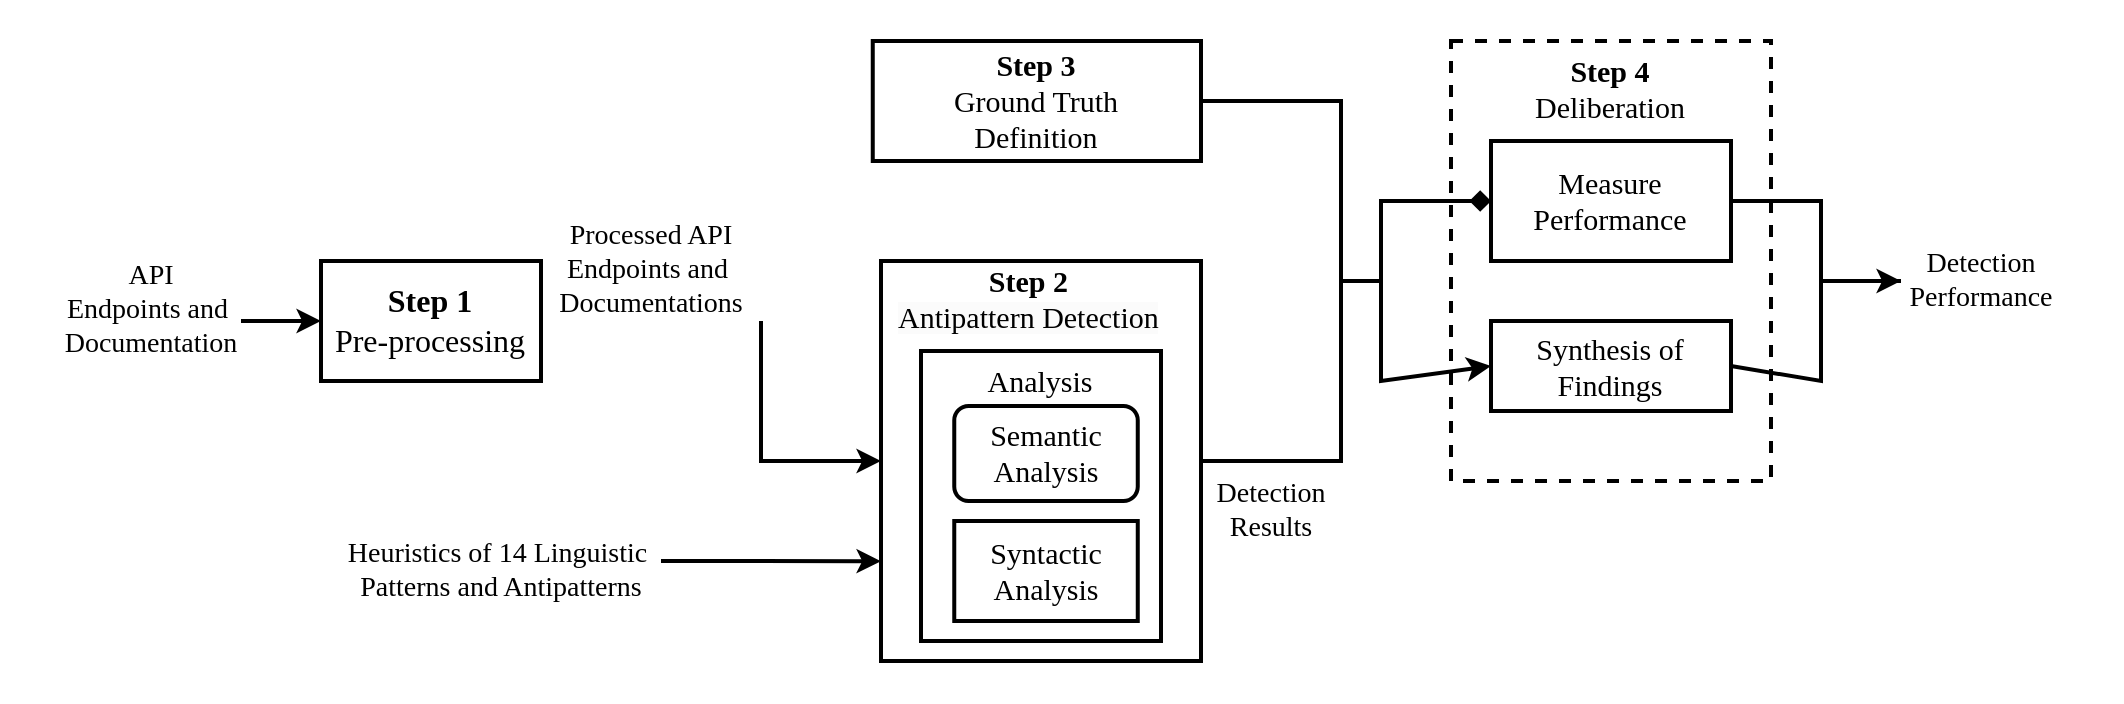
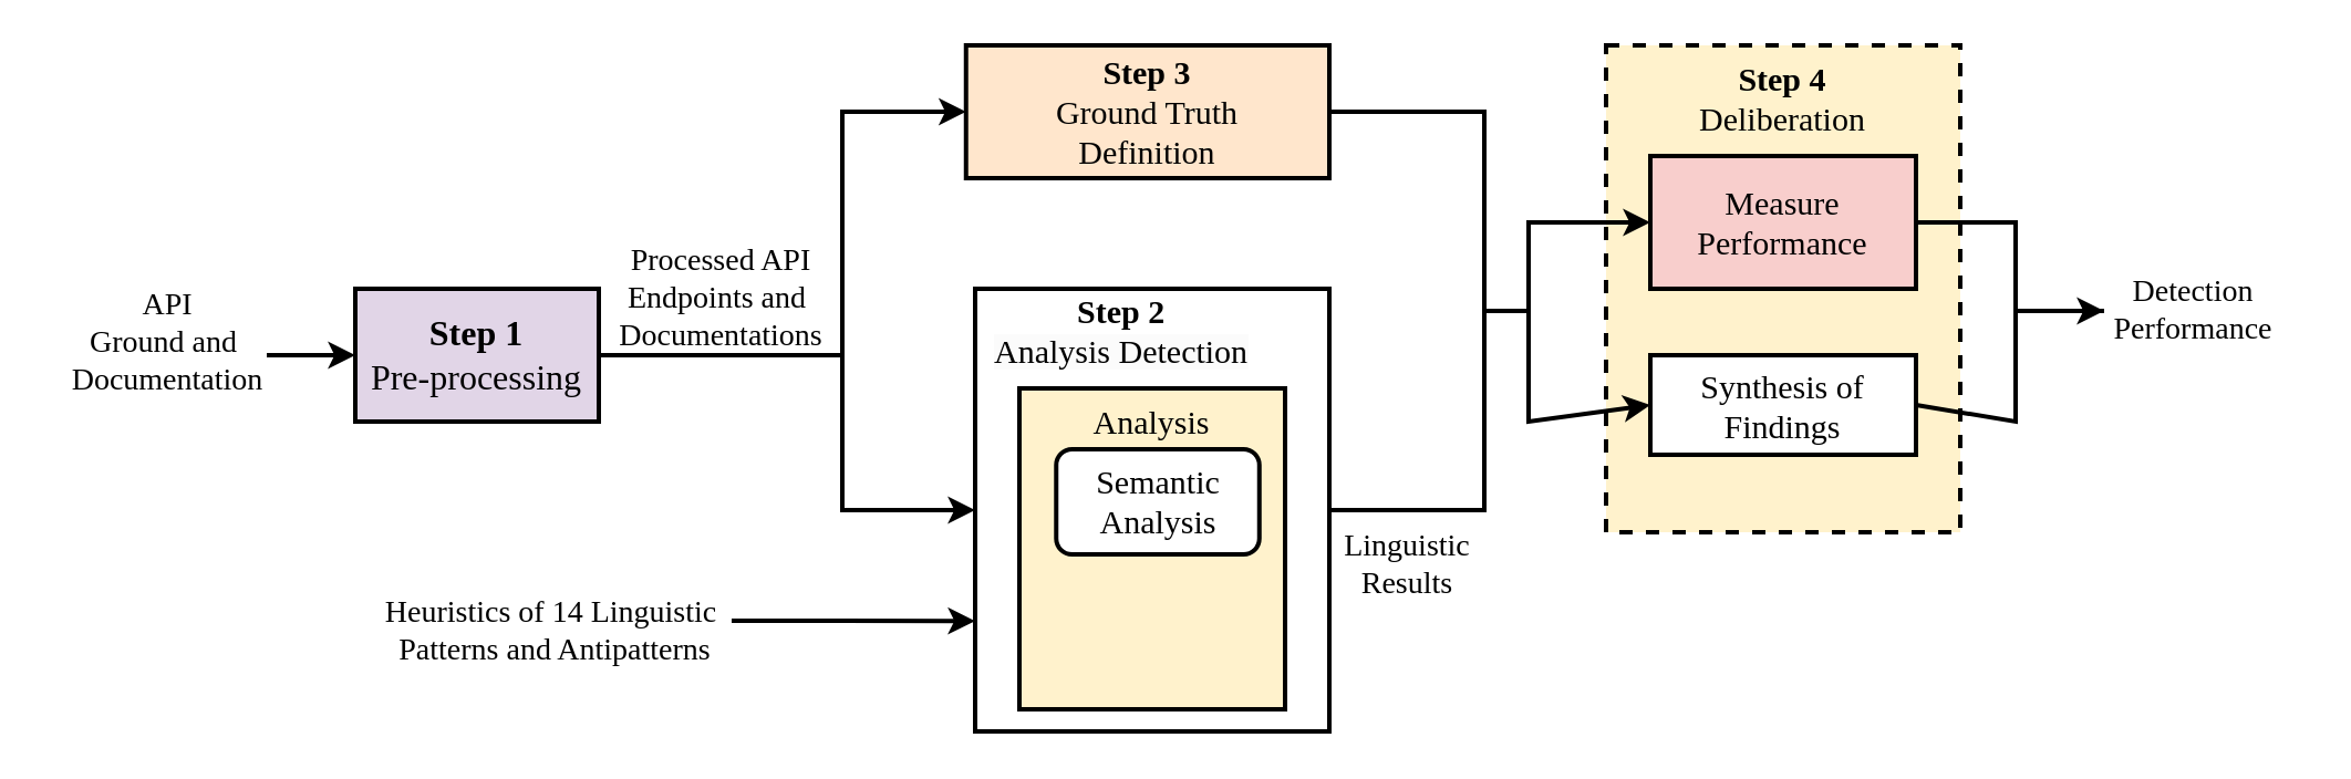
  <mxCell id="0" />
  <mxCell id="1" parent="0" />
+ <mxCell id="2" value="" style="endArrow=classic;html=1;rounded=0;strokeWidth=2;entryX=0;entryY=0.5;entryDx=0;entryDy=0;fontStyle=0;exitX=1;exitY=0.5;exitDx=0;exitDy=0;fontFamily=Times New Roman;fontSize=15;" parent="1" source="7" target="5" edge="1"><mxGeometry width="50" height="50" relative="1" as="geometry"><mxPoint x="320" y="160" as="sourcePoint" /><mxPoint x="500" y="70" as="targetPoint" /><Array as="points"><mxPoint x="380" y="160" /><mxPoint x="380" y="50" /></Array></mxGeometry></mxCell>
  <mxCell id="3" value="" style="endArrow=classic;html=1;rounded=0;strokeWidth=2;fontStyle=0;fontFamily=Times New Roman;fontSize=15;" parent="1" target="22" edge="1"><mxGeometry width="50" height="50" relative="1" as="geometry"><mxPoint x="380" y="160" as="sourcePoint" /><mxPoint x="280" y="200" as="targetPoint" /><Array as="points"><mxPoint x="380" y="230" /></Array></mxGeometry></mxCell>
  <mxCell id="4" value="" style="endArrow=none;html=1;rounded=0;strokeWidth=2;fontStyle=0;exitX=1;exitY=0.5;exitDx=0;exitDy=0;fontFamily=Times New Roman;fontSize=15;" parent="1" source="22" edge="1"><mxGeometry width="50" height="50" relative="1" as="geometry"><mxPoint x="580" y="217" as="sourcePoint" /><mxPoint x="670" y="140" as="targetPoint" /><Array as="points"><mxPoint x="670" y="230" /></Array></mxGeometry></mxCell>
- <mxCell id="5" value="&lt;span style=&quot;border-color: var(--border-color); font-size: 15px;&quot;&gt;&lt;b style=&quot;font-size: 15px;&quot;&gt;Step 3&lt;/b&gt;&lt;/span&gt;&lt;font style=&quot;font-size: 15px;&quot;&gt;&lt;span style=&quot;font-size: 15px;&quot;&gt;&lt;br style=&quot;font-size: 15px;&quot;&gt;&lt;/span&gt;&lt;/font&gt;&lt;div style=&quot;font-size: 15px;&quot;&gt;&lt;span style=&quot;border-color: var(--border-color); font-size: 15px;&quot;&gt;Ground Truth&lt;/span&gt;&lt;/div&gt;&lt;div style=&quot;font-size: 15px;&quot;&gt;&lt;span style=&quot;border-color: var(--border-color); font-size: 15px;&quot;&gt;Definition&lt;/span&gt;&lt;/div&gt;" style="rounded=0;whiteSpace=wrap;html=1;strokeWidth=2;container=0;fontStyle=0;fontFamily=Times New Roman;fontSize=15;" parent="1" vertex="1"><mxGeometry x="435.88" y="20" width="164.12" height="60" as="geometry" /></mxCell>
+ <mxCell id="5" value="&lt;span style=&quot;border-color: var(--border-color); font-size: 15px;&quot;&gt;&lt;b style=&quot;font-size: 15px;&quot;&gt;Step 3&lt;/b&gt;&lt;/span&gt;&lt;font style=&quot;font-size: 15px;&quot;&gt;&lt;span style=&quot;font-size: 15px;&quot;&gt;&lt;br style=&quot;font-size: 15px;&quot;&gt;&lt;/span&gt;&lt;/font&gt;&lt;div style=&quot;font-size: 15px;&quot;&gt;&lt;span style=&quot;border-color: var(--border-color); font-size: 15px;&quot;&gt;Ground Truth&lt;/span&gt;&lt;/div&gt;&lt;div style=&quot;font-size: 15px;&quot;&gt;&lt;span style=&quot;border-color: var(--border-color); font-size: 15px;&quot;&gt;Definition&lt;/span&gt;&lt;/div&gt;" style="rounded=0;whiteSpace=wrap;html=1;strokeWidth=2;container=0;fontStyle=0;fontFamily=Times New Roman;fontSize=15;fillColor=#ffe6cc;" parent="1" vertex="1"><mxGeometry x="435.88" y="20" width="164.12" height="60" as="geometry" /></mxCell>
  <mxCell id="6" value="" style="endArrow=classic;html=1;rounded=0;strokeWidth=2;entryX=0;entryY=0.5;entryDx=0;entryDy=0;fontStyle=0;fontFamily=Times New Roman;fontSize=15;" parent="1" target="7" edge="1"><mxGeometry width="50" height="50" relative="1" as="geometry"><mxPoint x="120" y="160" as="sourcePoint" /><mxPoint x="210" y="211.02" as="targetPoint" /><Array as="points" /></mxGeometry></mxCell>
- <mxCell id="7" value="&lt;font style=&quot;font-size: 16px;&quot;&gt;&lt;b style=&quot;&quot;&gt;Step 1&lt;/b&gt;&lt;/font&gt;&lt;div style=&quot;font-size: 16px;&quot;&gt;&lt;font style=&quot;font-size: 16px;&quot;&gt;Pre-processing&lt;/font&gt;&lt;/div&gt;" style="rounded=0;whiteSpace=wrap;html=1;strokeWidth=2;container=0;fontStyle=0;fontFamily=Times New Roman;fontSize=15;" parent="1" vertex="1"><mxGeometry x="160" y="130" width="110" height="60" as="geometry" /></mxCell>
+ <mxCell id="7" value="&lt;font style=&quot;font-size: 16px;&quot;&gt;&lt;b style=&quot;&quot;&gt;Step 1&lt;/b&gt;&lt;/font&gt;&lt;div style=&quot;font-size: 16px;&quot;&gt;&lt;font style=&quot;font-size: 16px;&quot;&gt;Pre-processing&lt;/font&gt;&lt;/div&gt;" style="rounded=0;whiteSpace=wrap;html=1;strokeWidth=2;container=0;fontStyle=0;fontFamily=Times New Roman;fontSize=15;fillColor=#e1d5e7;" parent="1" vertex="1"><mxGeometry x="160" y="130" width="110" height="60" as="geometry" /></mxCell>
  <mxCell id="8" value="" style="endArrow=classic;html=1;rounded=0;entryX=0.019;entryY=0.806;entryDx=0;entryDy=0;entryPerimeter=0;strokeWidth=2;fontFamily=Times New Roman;fontSize=15;" parent="1" edge="1"><mxGeometry width="50" height="50" relative="1" as="geometry"><mxPoint x="330" y="280" as="sourcePoint" /><mxPoint x="440" y="280.08" as="targetPoint" /></mxGeometry></mxCell>
- <mxCell id="9" value="&lt;b style=&quot;font-size: 15px;&quot;&gt;&lt;font style=&quot;font-size: 15px;&quot;&gt;Step 4&lt;/font&gt;&lt;/b&gt;&lt;div style=&quot;font-size: 15px;&quot;&gt;&lt;div style=&quot;font-size: 15px;&quot;&gt;&lt;font style=&quot;font-size: 15px;&quot;&gt;Deliberation&lt;/font&gt;&lt;/div&gt;&lt;/div&gt;" style="rounded=0;whiteSpace=wrap;html=1;verticalAlign=top;fontFamily=Times New Roman;dashed=1;strokeWidth=2;fontSize=15;" parent="1" vertex="1"><mxGeometry x="725" y="20" width="160" height="220" as="geometry" /></mxCell>
+ <mxCell id="9" value="&lt;b style=&quot;font-size: 15px;&quot;&gt;&lt;font style=&quot;font-size: 15px;&quot;&gt;Step 4&lt;/font&gt;&lt;/b&gt;&lt;div style=&quot;font-size: 15px;&quot;&gt;&lt;div style=&quot;font-size: 15px;&quot;&gt;&lt;font style=&quot;font-size: 15px;&quot;&gt;Deliberation&lt;/font&gt;&lt;/div&gt;&lt;/div&gt;" style="rounded=0;whiteSpace=wrap;html=1;verticalAlign=top;fontFamily=Times New Roman;dashed=1;strokeWidth=2;fontSize=15;fillColor=#fff2cc;" parent="1" vertex="1"><mxGeometry x="725" y="20" width="160" height="220" as="geometry" /></mxCell>
  <mxCell id="10" value="" style="edgeStyle=orthogonalEdgeStyle;rounded=0;orthogonalLoop=1;jettySize=auto;html=1;strokeWidth=2;fontFamily=Times New Roman;endArrow=none;endFill=0;" parent="1" source="11" edge="1"><mxGeometry relative="1" as="geometry"><Array as="points"><mxPoint x="910" y="100" /><mxPoint x="910" y="140" /></Array><mxPoint x="950" y="140" as="targetPoint" /></mxGeometry></mxCell>
- <mxCell id="11" value="&lt;font style=&quot;font-size: 15px;&quot;&gt;&lt;span style=&quot;font-size: 15px;&quot;&gt;Measure Performance&lt;/span&gt;&lt;/font&gt;" style="rounded=0;whiteSpace=wrap;html=1;strokeWidth=2;container=0;fontStyle=0;fontFamily=Times New Roman;fontSize=15;" parent="1" vertex="1"><mxGeometry x="745" y="70" width="120" height="60" as="geometry" /></mxCell>
+ <mxCell id="11" value="&lt;font style=&quot;font-size: 15px;&quot;&gt;&lt;span style=&quot;font-size: 15px;&quot;&gt;Measure Performance&lt;/span&gt;&lt;/font&gt;" style="rounded=0;whiteSpace=wrap;html=1;strokeWidth=2;container=0;fontStyle=0;fontFamily=Times New Roman;fontSize=15;fillColor=#f8cecc;" parent="1" vertex="1"><mxGeometry x="745" y="70" width="120" height="60" as="geometry" /></mxCell>
  <mxCell id="12" value="Synthesis of Findings" style="rounded=0;whiteSpace=wrap;html=1;strokeWidth=2;container=0;fontStyle=0;fontFamily=Times New Roman;fontSize=15;" parent="1" vertex="1"><mxGeometry x="745" y="160" width="120" height="45" as="geometry" /></mxCell>
  <mxCell id="13" value="" style="endArrow=classic;html=1;rounded=0;entryX=0;entryY=0.5;entryDx=0;entryDy=0;strokeWidth=2;fontFamily=Times New Roman;" parent="1" target="12" edge="1"><mxGeometry width="50" height="50" relative="1" as="geometry"><mxPoint x="690" y="140" as="sourcePoint" /><mxPoint x="710" y="140" as="targetPoint" /><Array as="points"><mxPoint x="690" y="190" /></Array></mxGeometry></mxCell>
  <mxCell id="14" value="" style="endArrow=classic;html=1;rounded=0;strokeWidth=2;fontFamily=Times New Roman;exitX=1;exitY=0.5;exitDx=0;exitDy=0;" parent="1" source="12" edge="1"><mxGeometry width="50" height="50" relative="1" as="geometry"><mxPoint x="830" y="185" as="sourcePoint" /><mxPoint x="950" y="140" as="targetPoint" /><Array as="points"><mxPoint x="910" y="190" /><mxPoint x="910" y="140" /></Array></mxGeometry></mxCell>
- <mxCell id="15" value="API&lt;div style=&quot;font-size: 14px;&quot;&gt;Endpoints and&amp;nbsp;&lt;/div&gt;&lt;div style=&quot;font-size: 14px;&quot;&gt;Documentation&lt;/div&gt;" style="text;html=1;align=center;verticalAlign=middle;resizable=0;points=[];autosize=1;strokeColor=none;fillColor=none;fontFamily=Times New Roman;fontSize=14;" parent="1" vertex="1"><mxGeometry y="125" width="110" height="60" as="geometry" x="20" /></mxCell>
+ <mxCell id="15" value="API&lt;div style=&quot;font-size: 14px;&quot;&gt;Ground and&amp;nbsp;&lt;/div&gt;&lt;div style=&quot;font-size: 14px;&quot;&gt;Documentation&lt;/div&gt;" style="text;html=1;align=center;verticalAlign=middle;resizable=0;points=[];autosize=1;strokeColor=none;fillColor=none;fontFamily=Times New Roman;fontSize=14;" parent="1" vertex="1"><mxGeometry y="125" width="110" height="60" as="geometry" x="20" /></mxCell>
  <mxCell id="16" value="Processed API&lt;div&gt;Endpoints and&amp;nbsp;&lt;/div&gt;&lt;div&gt;Documentations&lt;/div&gt;" style="text;html=1;align=center;verticalAlign=middle;resizable=0;points=[];autosize=1;strokeColor=none;fillColor=none;rotation=0;fontFamily=Times New Roman;fontSize=14;" parent="1" vertex="1"><mxGeometry x="265" y="105" width="120" height="60" as="geometry" /></mxCell>
- <mxCell id="17" value="Detection&lt;div&gt;Results&lt;/div&gt;" style="text;html=1;align=center;verticalAlign=middle;resizable=0;points=[];autosize=1;strokeColor=none;fillColor=none;fontFamily=Times New Roman;fontSize=14;" parent="1" vertex="1"><mxGeometry x="595" y="230" width="80" height="50" as="geometry" /></mxCell>
- <mxCell id="18" value="" style="endArrow=diamond;html=1;rounded=0;entryX=0;entryY=0.5;entryDx=0;entryDy=0;exitX=1;exitY=0.5;exitDx=0;exitDy=0;strokeWidth=2;fontStyle=0;fontFamily=Times New Roman;fontSize=15;" parent="1" source="5" target="11" edge="1"><mxGeometry width="50" height="50" relative="1" as="geometry"><mxPoint x="655" y="70" as="sourcePoint" /><mxPoint x="550" y="90" as="targetPoint" /><Array as="points"><mxPoint x="670" y="50" /><mxPoint x="670" y="140" /><mxPoint x="690" y="140" /><mxPoint x="690" y="100" /></Array></mxGeometry></mxCell>
+ <mxCell id="17" value="Linguistic&lt;div&gt;Results&lt;/div&gt;" style="text;html=1;align=center;verticalAlign=middle;resizable=0;points=[];autosize=1;strokeColor=none;fillColor=none;fontFamily=Times New Roman;fontSize=14;" parent="1" vertex="1"><mxGeometry x="595" y="230" width="80" height="50" as="geometry" /></mxCell>
+ <mxCell id="18" value="" style="endArrow=classic;html=1;rounded=0;entryX=0;entryY=0.5;entryDx=0;entryDy=0;exitX=1;exitY=0.5;exitDx=0;exitDy=0;strokeWidth=2;fontStyle=0;fontFamily=Times New Roman;fontSize=15;" parent="1" source="5" target="11" edge="1"><mxGeometry width="50" height="50" relative="1" as="geometry"><mxPoint x="655" y="70" as="sourcePoint" /><mxPoint x="550" y="90" as="targetPoint" /><Array as="points"><mxPoint x="670" y="50" /><mxPoint x="670" y="140" /><mxPoint x="690" y="140" /><mxPoint x="690" y="100" /></Array></mxGeometry></mxCell>
  <mxCell id="19" value="Detection&lt;div style=&quot;font-size: 14px;&quot;&gt;Performance&lt;/div&gt;" style="text;html=1;align=center;verticalAlign=middle;resizable=0;points=[];autosize=1;strokeColor=none;fillColor=none;container=0;strokeWidth=2;fontStyle=0;fontFamily=Times New Roman;fontSize=14;rotation=0;" parent="1" vertex="1"><mxGeometry x="940" y="115" width="100" height="50" as="geometry" /></mxCell>
  <mxCell id="20" value="Heuristics of 14 Linguistic&amp;nbsp;&lt;div&gt;&lt;span style=&quot;background-color: initial;&quot;&gt;Patterns and Antipatterns&lt;/span&gt;&lt;/div&gt;" style="text;html=1;align=center;verticalAlign=middle;resizable=0;points=[];autosize=1;strokeColor=none;fillColor=none;fontFamily=Times New Roman;fontSize=14;" vertex="1" parent="1"><mxGeometry x="160" y="260" width="180" height="50" as="geometry" /></mxCell>
  <mxCell id="21" value="" style="group" vertex="1" connectable="0" parent="1"><mxGeometry x="440" y="125" width="160" height="205" as="geometry" /></mxCell>
  <mxCell id="22" value="&lt;font style=&quot;font-size: 15px;&quot;&gt;&lt;span style=&quot;font-size: 15px;&quot;&gt;&lt;br style=&quot;font-size: 15px;&quot;&gt;&lt;/span&gt;&lt;/font&gt;" style="rounded=0;whiteSpace=wrap;html=1;strokeWidth=2;container=0;fontStyle=0;fontFamily=Times New Roman;fontSize=15;" parent="21" vertex="1"><mxGeometry y="5" width="160" height="200" as="geometry" /></mxCell>
- <mxCell id="23" value="&lt;div style=&quot;text-align: center; font-size: 15px;&quot;&gt;&lt;b style=&quot;font-size: 15px;&quot;&gt;Step 2&lt;/b&gt;&lt;/div&gt;&lt;div style=&quot;text-align: center; font-size: 15px;&quot;&gt;&lt;span style=&quot;border-color: var(--border-color); color: rgb(0, 0, 0); font-style: normal; font-variant-ligatures: normal; font-variant-caps: normal; letter-spacing: normal; orphans: 2; text-indent: 0px; text-transform: none; widows: 2; word-spacing: 0px; -webkit-text-stroke-width: 0px; background-color: rgb(251, 251, 251); text-decoration-thickness: initial; text-decoration-style: initial; text-decoration-color: initial; font-size: 15px;&quot;&gt;Antipattern Detection&lt;br style=&quot;font-size: 15px;&quot;&gt;&lt;/span&gt;&lt;/div&gt;" style="text;whiteSpace=wrap;html=1;container=0;strokeWidth=2;fontStyle=0;fontFamily=Times New Roman;fontSize=15;" parent="21" vertex="1"><mxGeometry x="7" width="133" height="40" as="geometry" /></mxCell>
- <mxCell id="24" value="Analysis" style="rounded=0;whiteSpace=wrap;html=1;strokeWidth=2;verticalAlign=top;fontFamily=Times New Roman;fontSize=15;" parent="21" vertex="1"><mxGeometry x="20" y="50" width="120" height="145" as="geometry" /></mxCell>
+ <mxCell id="23" value="&lt;div style=&quot;text-align: center; font-size: 15px;&quot;&gt;&lt;b style=&quot;font-size: 15px;&quot;&gt;Step 2&lt;/b&gt;&lt;/div&gt;&lt;div style=&quot;text-align: center; font-size: 15px;&quot;&gt;&lt;span style=&quot;border-color: var(--border-color); color: rgb(0, 0, 0); font-style: normal; font-variant-ligatures: normal; font-variant-caps: normal; letter-spacing: normal; orphans: 2; text-indent: 0px; text-transform: none; widows: 2; word-spacing: 0px; -webkit-text-stroke-width: 0px; background-color: rgb(251, 251, 251); text-decoration-thickness: initial; text-decoration-style: initial; text-decoration-color: initial; font-size: 15px;&quot;&gt;Analysis Detection&lt;br style=&quot;font-size: 15px;&quot;&gt;&lt;/span&gt;&lt;/div&gt;" style="text;whiteSpace=wrap;html=1;container=0;strokeWidth=2;fontStyle=0;fontFamily=Times New Roman;fontSize=15;" parent="21" vertex="1"><mxGeometry x="7" width="133" height="40" as="geometry" /></mxCell>
+ <mxCell id="24" value="Analysis" style="rounded=0;whiteSpace=wrap;html=1;strokeWidth=2;verticalAlign=top;fontFamily=Times New Roman;fontSize=15;fillColor=#fff2cc;" parent="21" vertex="1"><mxGeometry x="20" y="50" width="120" height="145" as="geometry" /></mxCell>
  <mxCell id="25" value="&lt;div style=&quot;font-size: 15px;&quot;&gt;&lt;font style=&quot;font-size: 15px;&quot;&gt;&lt;span style=&quot;font-size: 15px;&quot;&gt;Semantic Analysis&lt;/span&gt;&lt;/font&gt;&lt;/div&gt;" style="whiteSpace=wrap;html=1;strokeWidth=2;container=0;fontStyle=0;fontFamily=Times New Roman;fontSize=15;rounded=1;" parent="21" vertex="1"><mxGeometry x="36.63" y="77.5" width="91.75" height="47.5" as="geometry" /></mxCell>
- <mxCell id="26" value="&lt;div style=&quot;font-size: 15px;&quot;&gt;&lt;font style=&quot;font-size: 15px;&quot;&gt;&lt;span style=&quot;font-size: 15px;&quot;&gt;Syntactic Analysis&lt;/span&gt;&lt;/font&gt;&lt;/div&gt;" style="rounded=0;whiteSpace=wrap;html=1;strokeWidth=2;container=0;fontStyle=0;fontFamily=Times New Roman;fontSize=15;" parent="21" vertex="1"><mxGeometry x="36.63" y="135" width="91.75" height="50" as="geometry" /></mxCell>
